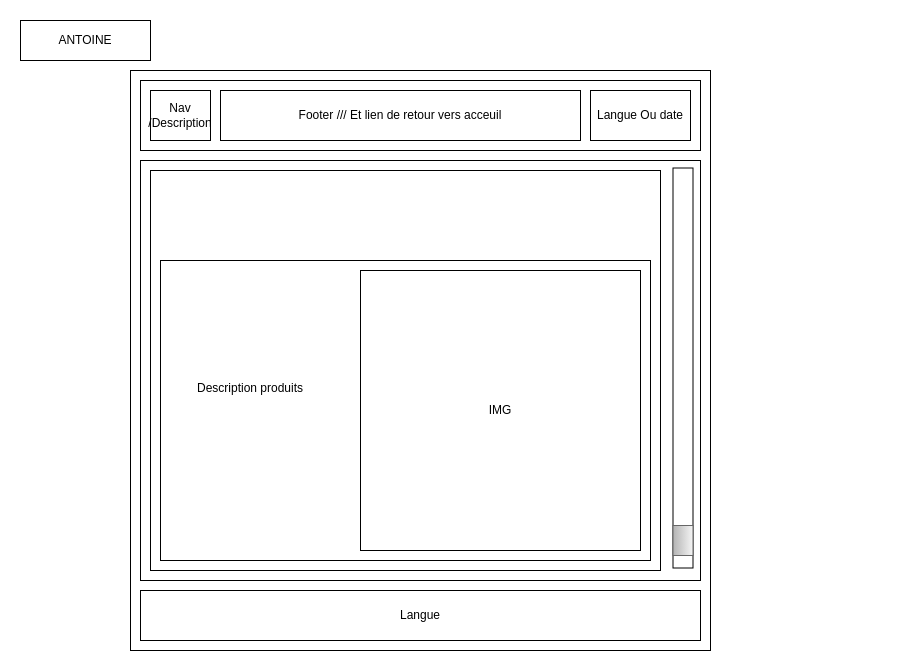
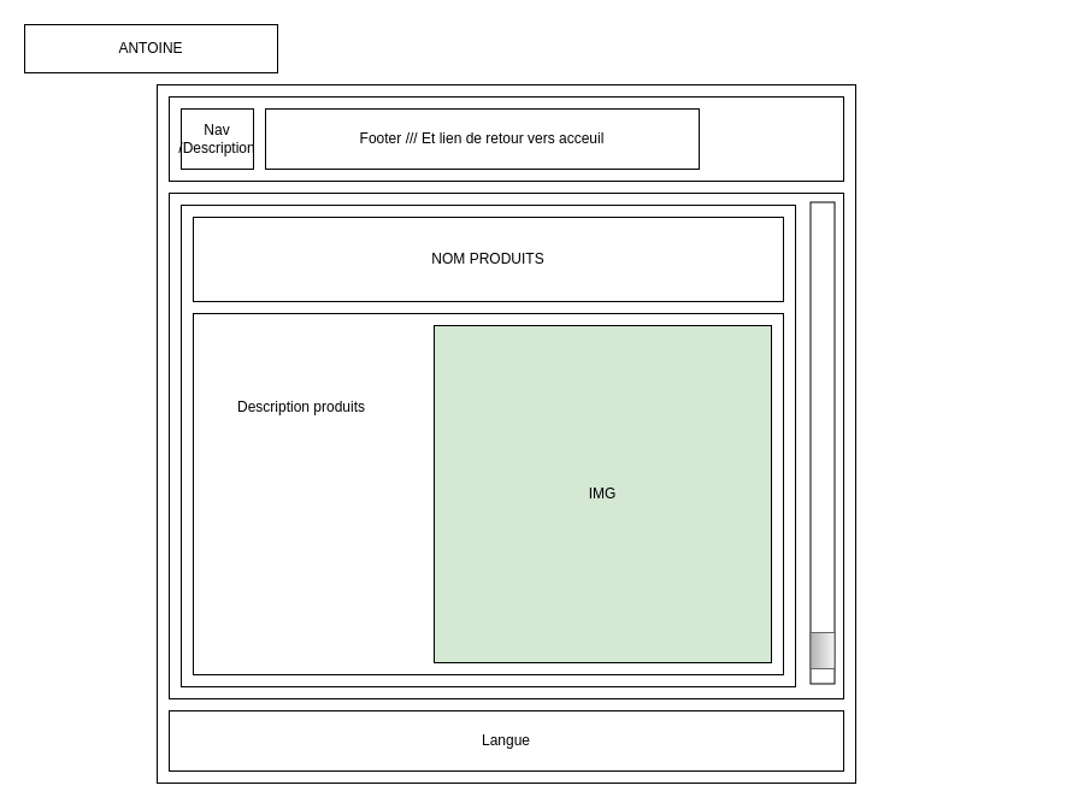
  <mxCell id="0" />
  <mxCell id="1" parent="0" />
  <mxCell id="2" value="" style="whiteSpace=wrap;html=1;aspect=fixed;" parent="1" vertex="1"><mxGeometry x="130" y="70" width="580" height="580" as="geometry" /></mxCell>
  <mxCell id="3" value="" style="rounded=0;whiteSpace=wrap;html=1;" parent="1" vertex="1"><mxGeometry x="140" y="80" width="560" height="70" as="geometry" /></mxCell>
  <mxCell id="4" value="Footer /// Et lien de retour vers acceuil" style="rounded=0;whiteSpace=wrap;html=1;" parent="1" vertex="1"><mxGeometry x="220" y="90" width="360" height="50" as="geometry" /></mxCell>
  <mxCell id="5" value="Nav /Description" style="rounded=0;whiteSpace=wrap;html=1;" parent="1" vertex="1"><mxGeometry x="150" y="90" width="60" height="50" as="geometry" /></mxCell>
- <mxCell id="6" value="Langue Ou date" style="rounded=0;whiteSpace=wrap;html=1;" parent="1" vertex="1"><mxGeometry x="590" y="90" width="100" height="50" as="geometry" /></mxCell>
  <mxCell id="7" value="" style="rounded=0;whiteSpace=wrap;html=1;" parent="1" vertex="1"><mxGeometry x="140" y="160" width="560" height="420" as="geometry" /></mxCell>
  <mxCell id="8" value="Langue" style="rounded=0;whiteSpace=wrap;html=1;" parent="1" vertex="1"><mxGeometry x="140" y="590" width="560" height="50" as="geometry" /></mxCell>
  <mxCell id="9" value="" style="rounded=0;whiteSpace=wrap;html=1;rotation=90;" parent="1" vertex="1"><mxGeometry x="482.5" y="357.5" width="400" height="20" as="geometry" /></mxCell>
  <mxCell id="10" value="" style="rounded=0;whiteSpace=wrap;html=1;rotation=90;fillColor=#f5f5f5;gradientColor=#b3b3b3;strokeColor=#666666;" parent="1" vertex="1"><mxGeometry x="667.5" y="530" width="30" height="20" as="geometry" /></mxCell>
  <mxCell id="11" value="" style="rounded=0;whiteSpace=wrap;html=1;" parent="1" vertex="1"><mxGeometry x="150" y="170" width="510" height="400" as="geometry" /></mxCell>
+ <mxCell id="12" value="NOM PRODUITS" style="rounded=0;whiteSpace=wrap;html=1;" parent="1" vertex="1"><mxGeometry x="160" y="180" width="490" height="70" as="geometry" /></mxCell>
  <mxCell id="13" value="" style="rounded=0;whiteSpace=wrap;html=1;" parent="1" vertex="1"><mxGeometry x="160" y="260" width="490" height="300" as="geometry" /></mxCell>
- <mxCell id="14" value="IMG" style="whiteSpace=wrap;html=1;aspect=fixed;" parent="1" vertex="1"><mxGeometry x="360" y="270" width="280" height="280" as="geometry" /></mxCell>
- <mxCell id="15" value="Description produits" style="rounded=0;whiteSpace=wrap;html=1;strokeColor=none;" parent="1" vertex="1"><mxGeometry x="190" y="357.5" width="120" height="60" as="geometry" /></mxCell>
- <mxCell id="16" value="ANTOINE" style="rounded=0;whiteSpace=wrap;html=1;" vertex="1" parent="1"><mxGeometry x="20" y="20" width="130" height="40" as="geometry" /></mxCell>
+ <mxCell id="14" value="IMG" style="whiteSpace=wrap;html=1;aspect=fixed;fillColor=#d5e8d4;" parent="1" vertex="1"><mxGeometry x="360" y="270" width="280" height="280" as="geometry" /></mxCell>
+ <mxCell id="15" value="Description produits" style="rounded=0;whiteSpace=wrap;html=1;strokeColor=none;" parent="1" vertex="1"><mxGeometry x="190" y="307.5" width="120" height="60" as="geometry" /></mxCell>
+ <mxCell id="16" value="ANTOINE" style="rounded=0;whiteSpace=wrap;html=1;" vertex="1" parent="1"><mxGeometry x="20" width="210" height="40" as="geometry" y="20" /></mxCell>
